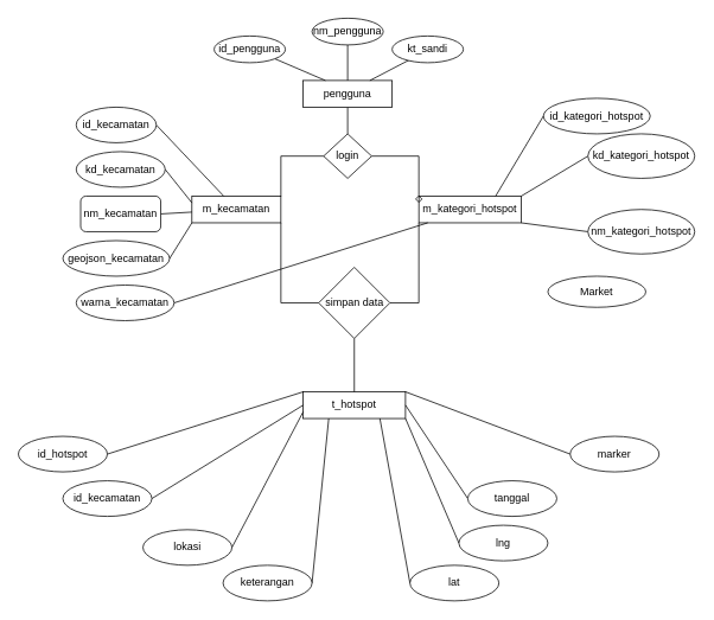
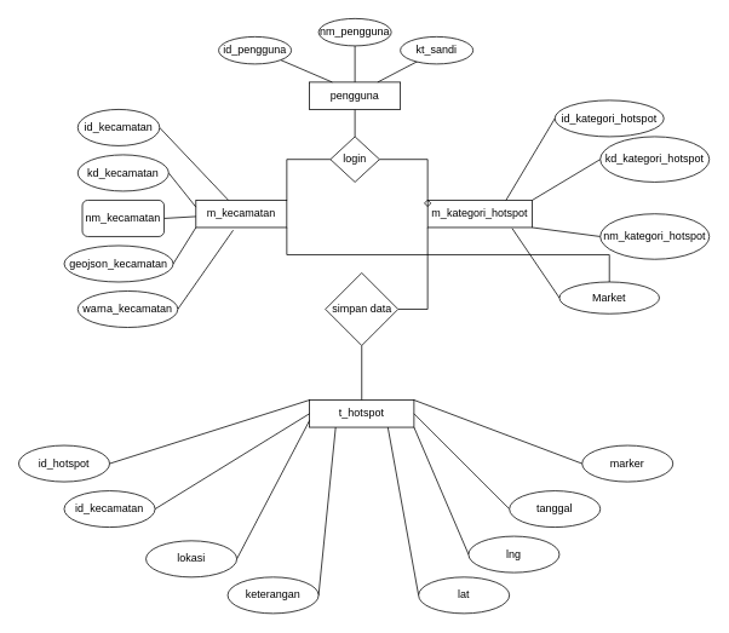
  <mxCell id="0" />
  <mxCell id="1" parent="0" />
  <mxCell id="2" style="edgeStyle=none;rounded=1;orthogonalLoop=1;jettySize=auto;html=1;exitX=0.5;exitY=1;exitDx=0;exitDy=0;entryX=0.5;entryY=0;entryDx=0;entryDy=0;endArrow=none;endFill=0;" edge="1" parent="1" source="3" target="35"><mxGeometry relative="1" as="geometry" /></mxCell>
  <mxCell id="3" value="pengguna" style="rounded=0;whiteSpace=wrap;html=1;" vertex="1" parent="1"><mxGeometry x="340" y="90" width="100" height="30" as="geometry" /></mxCell>
  <mxCell id="4" style="rounded=1;orthogonalLoop=1;jettySize=auto;html=1;exitX=1;exitY=1;exitDx=0;exitDy=0;entryX=0.25;entryY=0;entryDx=0;entryDy=0;endArrow=none;endFill=0;" edge="1" parent="1" source="5" target="3"><mxGeometry relative="1" as="geometry" /></mxCell>
  <mxCell id="5" value="id_pengguna" style="ellipse;whiteSpace=wrap;html=1;" vertex="1" parent="1"><mxGeometry x="240" y="40" width="80" height="30" as="geometry" /></mxCell>
  <mxCell id="6" style="orthogonalLoop=1;jettySize=auto;html=1;exitX=0.5;exitY=1;exitDx=0;exitDy=0;entryX=0.5;entryY=0;entryDx=0;entryDy=0;rounded=1;endArrow=none;endFill=0;" edge="1" parent="1" source="7" target="3"><mxGeometry relative="1" as="geometry" /></mxCell>
  <mxCell id="7" value="nm_pengguna" style="ellipse;whiteSpace=wrap;html=1;" vertex="1" parent="1"><mxGeometry x="350" y="20" width="80" height="30" as="geometry" /></mxCell>
  <mxCell id="8" style="rounded=1;orthogonalLoop=1;jettySize=auto;html=1;exitX=0;exitY=1;exitDx=0;exitDy=0;entryX=0.75;entryY=0;entryDx=0;entryDy=0;endArrow=none;endFill=0;" edge="1" parent="1" target="3"><mxGeometry relative="1" as="geometry"><mxPoint x="461.716" y="65.607" as="sourcePoint" /></mxGeometry></mxCell>
  <mxCell id="9" value="kt_sandi" style="ellipse;whiteSpace=wrap;html=1;" vertex="1" parent="1"><mxGeometry x="440" y="40" width="80" height="30" as="geometry" /></mxCell>
- <mxCell id="10" style="edgeStyle=orthogonalEdgeStyle;rounded=0;orthogonalLoop=1;jettySize=auto;html=1;exitX=1;exitY=1;exitDx=0;exitDy=0;entryX=0;entryY=0.5;entryDx=0;entryDy=0;endArrow=none;endFill=0;" edge="1" parent="1" source="11" target="37"><mxGeometry relative="1" as="geometry" /></mxCell>
+ <mxCell id="10" style="edgeStyle=orthogonalEdgeStyle;rounded=0;orthogonalLoop=1;jettySize=auto;html=1;exitX=1;exitY=1;exitDx=0;exitDy=0;endArrow=none;endFill=0;" edge="1" parent="1" source="11" target="31"><mxGeometry relative="1" as="geometry" /></mxCell>
  <mxCell id="11" value="m_kecamatan" style="rounded=0;whiteSpace=wrap;html=1;" vertex="1" parent="1"><mxGeometry x="215" y="220" width="100" height="30" as="geometry" /></mxCell>
  <mxCell id="12" style="edgeStyle=orthogonalEdgeStyle;rounded=0;orthogonalLoop=1;jettySize=auto;html=1;exitX=0;exitY=1;exitDx=0;exitDy=0;entryX=1;entryY=0.5;entryDx=0;entryDy=0;endArrow=none;endFill=0;" edge="1" parent="1" source="13" target="37"><mxGeometry relative="1" as="geometry" /></mxCell>
  <mxCell id="13" value="m_kategori_hotspot" style="rounded=0;whiteSpace=wrap;html=1;" vertex="1" parent="1"><mxGeometry x="470" y="220" width="115" height="30" as="geometry" /></mxCell>
  <mxCell id="14" style="edgeStyle=none;rounded=1;orthogonalLoop=1;jettySize=auto;html=1;exitX=1;exitY=0.5;exitDx=0;exitDy=0;entryX=0;entryY=0.25;entryDx=0;entryDy=0;endArrow=none;endFill=0;" edge="1" parent="1" source="15" target="11"><mxGeometry relative="1" as="geometry" /></mxCell>
  <mxCell id="15" value="kd_kecamatan" style="ellipse;whiteSpace=wrap;html=1;" vertex="1" parent="1"><mxGeometry x="85" y="170" width="100" height="40" as="geometry" /></mxCell>
  <mxCell id="16" style="edgeStyle=none;rounded=1;orthogonalLoop=1;jettySize=auto;html=1;exitX=1;exitY=0.5;exitDx=0;exitDy=0;endArrow=none;endFill=0;" edge="1" parent="1" source="17" target="11"><mxGeometry relative="1" as="geometry" /></mxCell>
  <mxCell id="17" value="nm_kecamatan" style="whiteSpace=wrap;html=1;rounded=1;" vertex="1" parent="1"><mxGeometry x="90" y="220" width="90" height="40" as="geometry" /></mxCell>
  <mxCell id="18" style="edgeStyle=none;rounded=1;orthogonalLoop=1;jettySize=auto;html=1;exitX=1;exitY=0.5;exitDx=0;exitDy=0;entryX=0;entryY=1;entryDx=0;entryDy=0;endArrow=none;endFill=0;" edge="1" parent="1" source="19" target="11"><mxGeometry relative="1" as="geometry" /></mxCell>
  <mxCell id="19" value="geojson_kecamatan" style="ellipse;whiteSpace=wrap;html=1;" vertex="1" parent="1"><mxGeometry x="70" y="270" width="120" height="40" as="geometry" /></mxCell>
- <mxCell id="20" style="edgeStyle=none;rounded=1;orthogonalLoop=1;jettySize=auto;html=1;exitX=1;exitY=0.5;exitDx=0;exitDy=0;endArrow=none;endFill=0;" edge="1" parent="1" source="21" target="13"><mxGeometry relative="1" as="geometry" /></mxCell>
+ <mxCell id="20" style="edgeStyle=none;rounded=1;orthogonalLoop=1;jettySize=auto;html=1;exitX=1;exitY=0.5;exitDx=0;exitDy=0;entryX=0.41;entryY=1.1;entryDx=0;entryDy=0;entryPerimeter=0;endArrow=none;endFill=0;" edge="1" parent="1" source="21" target="11"><mxGeometry relative="1" as="geometry" /></mxCell>
  <mxCell id="21" value="warna_kecamatan" style="ellipse;whiteSpace=wrap;html=1;" vertex="1" parent="1"><mxGeometry x="85" y="320" width="110" height="40" as="geometry" /></mxCell>
  <mxCell id="22" style="edgeStyle=none;rounded=1;orthogonalLoop=1;jettySize=auto;html=1;exitX=1;exitY=0.5;exitDx=0;exitDy=0;endArrow=none;endFill=0;" edge="1" parent="1" source="23" target="11"><mxGeometry relative="1" as="geometry" /></mxCell>
  <mxCell id="23" value="id_kecamatan" style="ellipse;whiteSpace=wrap;html=1;" vertex="1" parent="1"><mxGeometry x="85" y="120" width="90" height="40" as="geometry" /></mxCell>
  <mxCell id="24" style="edgeStyle=none;rounded=1;orthogonalLoop=1;jettySize=auto;html=1;exitX=0;exitY=0.5;exitDx=0;exitDy=0;entryX=0.75;entryY=0;entryDx=0;entryDy=0;endArrow=none;endFill=0;" edge="1" parent="1" source="25" target="13"><mxGeometry relative="1" as="geometry" /></mxCell>
  <mxCell id="25" value="id_kategori_hotspot" style="ellipse;whiteSpace=wrap;html=1;" vertex="1" parent="1"><mxGeometry x="610" y="110" width="120" height="40" as="geometry" /></mxCell>
  <mxCell id="26" style="edgeStyle=none;rounded=1;orthogonalLoop=1;jettySize=auto;html=1;exitX=0;exitY=0.5;exitDx=0;exitDy=0;entryX=1;entryY=0;entryDx=0;entryDy=0;endArrow=none;endFill=0;" edge="1" parent="1" source="27" target="13"><mxGeometry relative="1" as="geometry" /></mxCell>
  <mxCell id="27" value="kd_kategori_hotspot" style="ellipse;whiteSpace=wrap;html=1;" vertex="1" parent="1"><mxGeometry x="660" y="150" width="120" height="50" as="geometry" /></mxCell>
  <mxCell id="28" style="edgeStyle=none;rounded=1;orthogonalLoop=1;jettySize=auto;html=1;exitX=0;exitY=0.5;exitDx=0;exitDy=0;entryX=1;entryY=1;entryDx=0;entryDy=0;endArrow=none;endFill=0;" edge="1" parent="1" source="29" target="13"><mxGeometry relative="1" as="geometry" /></mxCell>
  <mxCell id="29" value="nm_kategori_hotspot" style="ellipse;whiteSpace=wrap;html=1;" vertex="1" parent="1"><mxGeometry x="660" y="235" width="120" height="50" as="geometry" /></mxCell>
+ <mxCell id="30" style="edgeStyle=none;rounded=1;orthogonalLoop=1;jettySize=auto;html=1;exitX=0;exitY=0.5;exitDx=0;exitDy=0;entryX=0.809;entryY=1.033;entryDx=0;entryDy=0;entryPerimeter=0;endArrow=none;endFill=0;" edge="1" parent="1" source="31" target="13"><mxGeometry relative="1" as="geometry" /></mxCell>
  <mxCell id="31" value="Market" style="ellipse;whiteSpace=wrap;html=1;" vertex="1" parent="1"><mxGeometry x="615" y="310" width="110" height="35" as="geometry" /></mxCell>
  <mxCell id="32" value="t_hotspot" style="rounded=0;whiteSpace=wrap;html=1;" vertex="1" parent="1"><mxGeometry x="340" y="440" width="115" height="30" as="geometry" /></mxCell>
  <mxCell id="33" style="edgeStyle=orthogonalEdgeStyle;rounded=0;orthogonalLoop=1;jettySize=auto;html=1;exitX=0;exitY=0.5;exitDx=0;exitDy=0;entryX=1;entryY=0;entryDx=0;entryDy=0;endArrow=none;endFill=0;" edge="1" parent="1" source="35" target="11"><mxGeometry relative="1" as="geometry" /></mxCell>
  <mxCell id="34" style="edgeStyle=orthogonalEdgeStyle;rounded=0;orthogonalLoop=1;jettySize=auto;html=1;exitX=1;exitY=0.5;exitDx=0;exitDy=0;entryX=0;entryY=0.25;entryDx=0;entryDy=0;endArrow=diamond;endFill=0;" edge="1" parent="1" source="35" target="13"><mxGeometry relative="1" as="geometry"><Array as="points"><mxPoint x="470" y="175" /></Array></mxGeometry></mxCell>
  <mxCell id="35" value="login" style="rhombus;whiteSpace=wrap;html=1;" vertex="1" parent="1"><mxGeometry x="363" y="150" width="54" height="50" as="geometry" /></mxCell>
  <mxCell id="36" style="edgeStyle=orthogonalEdgeStyle;rounded=0;orthogonalLoop=1;jettySize=auto;html=1;exitX=0.5;exitY=1;exitDx=0;exitDy=0;entryX=0.5;entryY=0;entryDx=0;entryDy=0;endArrow=none;endFill=0;" edge="1" parent="1" source="37" target="32"><mxGeometry relative="1" as="geometry" /></mxCell>
  <mxCell id="37" value="simpan data" style="rhombus;whiteSpace=wrap;html=1;" vertex="1" parent="1"><mxGeometry x="357.5" y="300" width="80" height="80" as="geometry" /></mxCell>
  <mxCell id="38" style="edgeStyle=none;rounded=0;orthogonalLoop=1;jettySize=auto;html=1;exitX=0;exitY=0.5;exitDx=0;exitDy=0;entryX=1;entryY=0;entryDx=0;entryDy=0;endArrow=none;endFill=0;" edge="1" parent="1" source="39" target="32"><mxGeometry relative="1" as="geometry" /></mxCell>
  <mxCell id="39" value="marker" style="ellipse;whiteSpace=wrap;html=1;" vertex="1" parent="1"><mxGeometry x="640" y="490" width="100" height="40" as="geometry" /></mxCell>
  <mxCell id="40" style="rounded=0;orthogonalLoop=1;jettySize=auto;html=1;exitX=1;exitY=0.5;exitDx=0;exitDy=0;entryX=0;entryY=0;entryDx=0;entryDy=0;endArrow=none;endFill=0;" edge="1" parent="1" source="41" target="32"><mxGeometry relative="1" as="geometry" /></mxCell>
  <mxCell id="41" value="id_hotspot" style="ellipse;whiteSpace=wrap;html=1;" vertex="1" parent="1"><mxGeometry x="20" y="490" width="100" height="40" as="geometry" /></mxCell>
  <mxCell id="42" style="edgeStyle=none;rounded=0;orthogonalLoop=1;jettySize=auto;html=1;exitX=1;exitY=0.5;exitDx=0;exitDy=0;entryX=0;entryY=0.5;entryDx=0;entryDy=0;endArrow=none;endFill=0;" edge="1" parent="1" source="43" target="32"><mxGeometry relative="1" as="geometry" /></mxCell>
  <mxCell id="43" value="id_kecamatan" style="ellipse;whiteSpace=wrap;html=1;" vertex="1" parent="1"><mxGeometry x="70" y="540" width="100" height="40" as="geometry" /></mxCell>
  <mxCell id="44" style="edgeStyle=none;rounded=0;orthogonalLoop=1;jettySize=auto;html=1;exitX=1;exitY=0.5;exitDx=0;exitDy=0;entryX=0;entryY=0.75;entryDx=0;entryDy=0;endArrow=none;endFill=0;" edge="1" parent="1" source="45" target="32"><mxGeometry relative="1" as="geometry" /></mxCell>
  <mxCell id="45" value="lokasi" style="ellipse;whiteSpace=wrap;html=1;" vertex="1" parent="1"><mxGeometry x="160" y="595" width="100" height="40" as="geometry" /></mxCell>
  <mxCell id="46" style="edgeStyle=none;rounded=0;orthogonalLoop=1;jettySize=auto;html=1;exitX=1;exitY=0.5;exitDx=0;exitDy=0;entryX=0.25;entryY=1;entryDx=0;entryDy=0;endArrow=none;endFill=0;" edge="1" parent="1" source="47" target="32"><mxGeometry relative="1" as="geometry" /></mxCell>
  <mxCell id="47" value="keterangan" style="ellipse;whiteSpace=wrap;html=1;" vertex="1" parent="1"><mxGeometry x="250" y="635" width="100" height="40" as="geometry" /></mxCell>
  <mxCell id="48" style="edgeStyle=none;rounded=0;orthogonalLoop=1;jettySize=auto;html=1;exitX=0;exitY=0.5;exitDx=0;exitDy=0;entryX=0.75;entryY=1;entryDx=0;entryDy=0;endArrow=none;endFill=0;" edge="1" parent="1" source="49" target="32"><mxGeometry relative="1" as="geometry" /></mxCell>
  <mxCell id="49" value="lat" style="ellipse;whiteSpace=wrap;html=1;" vertex="1" parent="1"><mxGeometry x="460" y="635" width="100" height="40" as="geometry" /></mxCell>
  <mxCell id="50" style="edgeStyle=none;rounded=0;orthogonalLoop=1;jettySize=auto;html=1;exitX=0;exitY=0.5;exitDx=0;exitDy=0;entryX=1;entryY=1;entryDx=0;entryDy=0;endArrow=none;endFill=0;" edge="1" parent="1" source="51" target="32"><mxGeometry relative="1" as="geometry" /></mxCell>
  <mxCell id="51" value="lng" style="ellipse;whiteSpace=wrap;html=1;" vertex="1" parent="1"><mxGeometry x="515" y="590" width="100" height="40" as="geometry" /></mxCell>
  <mxCell id="52" style="edgeStyle=none;rounded=0;orthogonalLoop=1;jettySize=auto;html=1;exitX=0;exitY=0.5;exitDx=0;exitDy=0;entryX=1;entryY=0.5;entryDx=0;entryDy=0;endArrow=none;endFill=0;" edge="1" parent="1" source="53" target="32"><mxGeometry relative="1" as="geometry" /></mxCell>
- <mxCell id="53" value="tanggal" style="ellipse;whiteSpace=wrap;html=1;" vertex="1" parent="1"><mxGeometry x="525" y="540" width="100" height="40" as="geometry" /></mxCell>
+ <mxCell id="53" value="tanggal" style="ellipse;whiteSpace=wrap;html=1;" vertex="1" parent="1"><mxGeometry x="560" y="540" width="100" height="40" as="geometry" /></mxCell>
